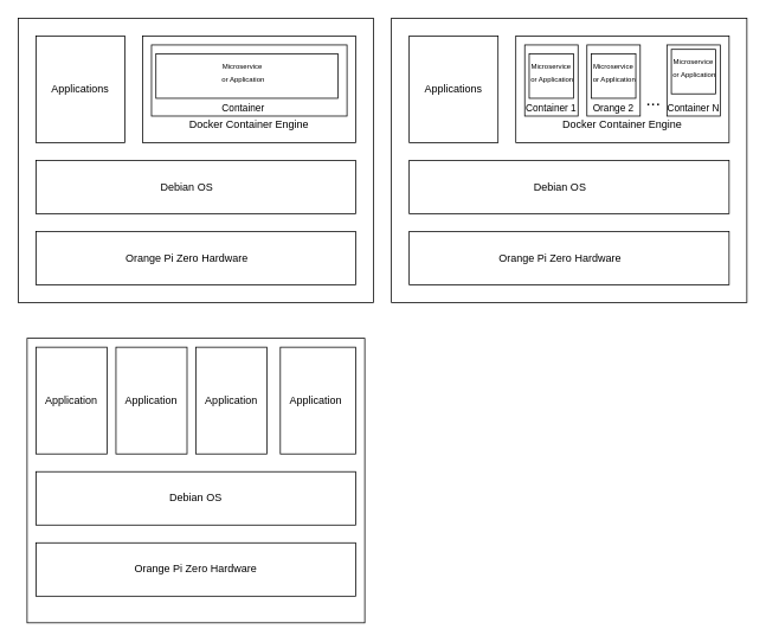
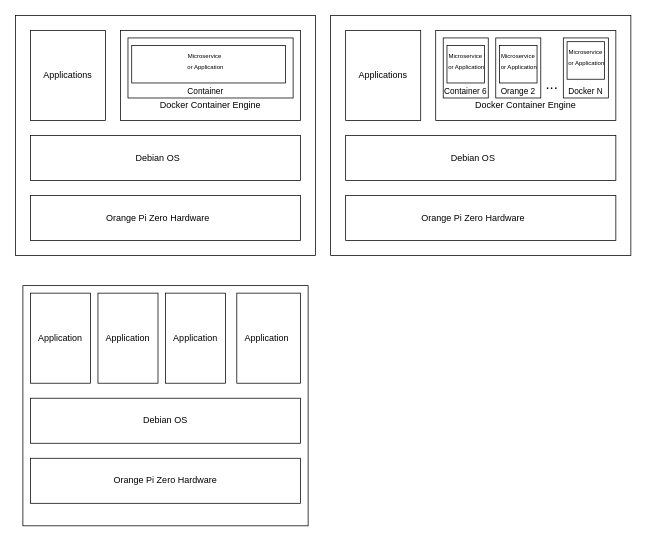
  <mxCell id="0" />
  <mxCell id="1" parent="0" />
  <mxCell id="2" value="" style="rounded=0;whiteSpace=wrap;html=1;" parent="1" vertex="1"><mxGeometry x="20" y="20" width="400" height="320" as="geometry" /></mxCell>
  <mxCell id="3" value="" style="rounded=0;whiteSpace=wrap;html=1;" parent="1" vertex="1"><mxGeometry x="40" y="260" width="360" height="60" as="geometry" /></mxCell>
  <mxCell id="4" value="Orange Pi Zero Hardware" style="text;html=1;strokeColor=none;fillColor=none;align=center;verticalAlign=middle;whiteSpace=wrap;rounded=0;" parent="1" vertex="1"><mxGeometry x="100" y="280" width="220" height="20" as="geometry" /></mxCell>
  <mxCell id="5" value="" style="rounded=0;whiteSpace=wrap;html=1;" parent="1" vertex="1"><mxGeometry x="40" y="180" width="360" height="60" as="geometry" /></mxCell>
  <mxCell id="6" value="Debian OS" style="text;html=1;strokeColor=none;fillColor=none;align=center;verticalAlign=middle;whiteSpace=wrap;rounded=0;" parent="1" vertex="1"><mxGeometry x="110" y="200" width="200" height="20" as="geometry" /></mxCell>
  <mxCell id="7" value="" style="rounded=0;whiteSpace=wrap;html=1;" parent="1" vertex="1"><mxGeometry x="40" y="40" width="100" height="120" as="geometry" /></mxCell>
  <mxCell id="8" value="" style="rounded=0;whiteSpace=wrap;html=1;" parent="1" vertex="1"><mxGeometry x="160" y="40" width="240" height="120" as="geometry" /></mxCell>
  <mxCell id="9" value="Applications" style="text;html=1;strokeColor=none;fillColor=none;align=center;verticalAlign=middle;whiteSpace=wrap;rounded=0;" parent="1" vertex="1"><mxGeometry x="50" y="90" width="80" height="20" as="geometry" /></mxCell>
  <mxCell id="10" value="Docker Container Engine" style="text;html=1;strokeColor=none;fillColor=none;align=center;verticalAlign=middle;whiteSpace=wrap;rounded=0;" parent="1" vertex="1"><mxGeometry x="180" y="130" width="200" height="20" as="geometry" /></mxCell>
  <mxCell id="11" value="" style="rounded=0;whiteSpace=wrap;html=1;" parent="1" vertex="1"><mxGeometry x="170" y="50" width="220" height="80" as="geometry" /></mxCell>
  <mxCell id="12" value="&lt;font style=&quot;font-size: 11px&quot;&gt;Container&amp;nbsp;&lt;/font&gt;" style="text;html=1;strokeColor=none;fillColor=none;align=center;verticalAlign=middle;whiteSpace=wrap;rounded=0;" parent="1" vertex="1"><mxGeometry x="240" y="120" width="70" as="geometry" /></mxCell>
  <mxCell id="13" value="" style="rounded=0;whiteSpace=wrap;html=1;" parent="1" vertex="1"><mxGeometry x="175" y="60" width="205" height="50" as="geometry" /></mxCell>
  <mxCell id="14" value="&lt;font style=&quot;font-size: 8px&quot;&gt;Microservice&lt;br&gt;&amp;nbsp;or Application&lt;/font&gt;" style="text;html=1;strokeColor=none;fillColor=none;align=center;verticalAlign=middle;whiteSpace=wrap;rounded=0;" parent="1" vertex="1"><mxGeometry x="165" y="60" width="215" height="40" as="geometry" /></mxCell>
  <mxCell id="15" value="" style="rounded=0;whiteSpace=wrap;html=1;" parent="1" vertex="1"><mxGeometry x="30" y="380" width="380" height="320" as="geometry" /></mxCell>
  <mxCell id="16" value="" style="rounded=0;whiteSpace=wrap;html=1;" parent="1" vertex="1"><mxGeometry x="40" y="610" width="360" height="60" as="geometry" /></mxCell>
  <mxCell id="17" value="" style="rounded=0;whiteSpace=wrap;html=1;" parent="1" vertex="1"><mxGeometry x="40" y="530" width="360" height="60" as="geometry" /></mxCell>
  <mxCell id="18" value="" style="rounded=0;whiteSpace=wrap;html=1;" parent="1" vertex="1"><mxGeometry x="40" y="390" width="80" height="120" as="geometry" /></mxCell>
  <mxCell id="19" value="Application" style="text;html=1;strokeColor=none;fillColor=none;align=center;verticalAlign=middle;whiteSpace=wrap;rounded=0;" parent="1" vertex="1"><mxGeometry x="40" y="440" width="80" height="20" as="geometry" /></mxCell>
  <mxCell id="20" value="Orange Pi Zero Hardware" style="text;html=1;strokeColor=none;fillColor=none;align=center;verticalAlign=middle;whiteSpace=wrap;rounded=0;" parent="1" vertex="1"><mxGeometry x="110" y="630" width="220" height="20" as="geometry" /></mxCell>
  <mxCell id="21" value="Debian OS" style="text;html=1;strokeColor=none;fillColor=none;align=center;verticalAlign=middle;whiteSpace=wrap;rounded=0;" parent="1" vertex="1"><mxGeometry x="120" y="550" width="200" height="20" as="geometry" /></mxCell>
  <mxCell id="22" value="" style="rounded=0;whiteSpace=wrap;html=1;" parent="1" vertex="1"><mxGeometry x="130" y="390" width="80" height="120" as="geometry" /></mxCell>
  <mxCell id="23" value="Application" style="text;html=1;strokeColor=none;fillColor=none;align=center;verticalAlign=middle;whiteSpace=wrap;rounded=0;" parent="1" vertex="1"><mxGeometry x="130" y="440" width="80" height="20" as="geometry" /></mxCell>
  <mxCell id="24" value="" style="rounded=0;whiteSpace=wrap;html=1;" parent="1" vertex="1"><mxGeometry x="220" y="390" width="80" height="120" as="geometry" /></mxCell>
  <mxCell id="25" value="Application" style="text;html=1;strokeColor=none;fillColor=none;align=center;verticalAlign=middle;whiteSpace=wrap;rounded=0;" parent="1" vertex="1"><mxGeometry x="220" y="440" width="80" height="20" as="geometry" /></mxCell>
  <mxCell id="26" value="" style="rounded=0;whiteSpace=wrap;html=1;" parent="1" vertex="1"><mxGeometry x="315" y="390" width="85" height="120" as="geometry" /></mxCell>
  <mxCell id="27" value="Application" style="text;html=1;strokeColor=none;fillColor=none;align=center;verticalAlign=middle;whiteSpace=wrap;rounded=0;" parent="1" vertex="1"><mxGeometry x="315" y="440" width="80" height="20" as="geometry" /></mxCell>
  <mxCell id="28" value="" style="rounded=0;whiteSpace=wrap;html=1;" parent="1" vertex="1"><mxGeometry x="440" y="20" width="400" height="320" as="geometry" /></mxCell>
  <mxCell id="29" value="" style="rounded=0;whiteSpace=wrap;html=1;" parent="1" vertex="1"><mxGeometry x="460" y="260" width="360" height="60" as="geometry" /></mxCell>
  <mxCell id="30" value="Orange Pi Zero Hardware" style="text;html=1;strokeColor=none;fillColor=none;align=center;verticalAlign=middle;whiteSpace=wrap;rounded=0;" parent="1" vertex="1"><mxGeometry x="520" y="280" width="220" height="20" as="geometry" /></mxCell>
  <mxCell id="31" value="" style="rounded=0;whiteSpace=wrap;html=1;" parent="1" vertex="1"><mxGeometry x="460" y="180" width="360" height="60" as="geometry" /></mxCell>
  <mxCell id="32" value="Debian OS" style="text;html=1;strokeColor=none;fillColor=none;align=center;verticalAlign=middle;whiteSpace=wrap;rounded=0;" parent="1" vertex="1"><mxGeometry x="530" y="200" width="200" height="20" as="geometry" /></mxCell>
  <mxCell id="33" value="" style="rounded=0;whiteSpace=wrap;html=1;" parent="1" vertex="1"><mxGeometry x="460" y="40" width="100" height="120" as="geometry" /></mxCell>
  <mxCell id="34" value="" style="rounded=0;whiteSpace=wrap;html=1;" parent="1" vertex="1"><mxGeometry x="580" y="40" width="240" height="120" as="geometry" /></mxCell>
  <mxCell id="35" value="Applications" style="text;html=1;strokeColor=none;fillColor=none;align=center;verticalAlign=middle;whiteSpace=wrap;rounded=0;" parent="1" vertex="1"><mxGeometry x="470" y="90" width="80" height="20" as="geometry" /></mxCell>
  <mxCell id="36" value="Docker Container Engine" style="text;html=1;strokeColor=none;fillColor=none;align=center;verticalAlign=middle;whiteSpace=wrap;rounded=0;" parent="1" vertex="1"><mxGeometry x="600" y="130" width="200" height="20" as="geometry" /></mxCell>
  <mxCell id="37" value="" style="rounded=0;whiteSpace=wrap;html=1;" parent="1" vertex="1"><mxGeometry x="750" y="50" width="60" height="80" as="geometry" /></mxCell>
  <mxCell id="38" value="" style="rounded=0;whiteSpace=wrap;html=1;" parent="1" vertex="1"><mxGeometry x="590" y="50" width="60" height="80" as="geometry" /></mxCell>
  <mxCell id="39" value="" style="rounded=0;whiteSpace=wrap;html=1;" parent="1" vertex="1"><mxGeometry x="660" y="50" width="60" height="80" as="geometry" /></mxCell>
- <mxCell id="40" value="&lt;font style=&quot;font-size: 11px&quot;&gt;Container 1&lt;/font&gt;" style="text;html=1;strokeColor=none;fillColor=none;align=center;verticalAlign=middle;whiteSpace=wrap;rounded=0;" parent="1" vertex="1"><mxGeometry x="585" y="120" width="70" as="geometry" /></mxCell>
+ <mxCell id="40" value="&lt;font style=&quot;font-size: 11px&quot;&gt;Container 6&lt;/font&gt;" style="text;html=1;strokeColor=none;fillColor=none;align=center;verticalAlign=middle;whiteSpace=wrap;rounded=0;" parent="1" vertex="1"><mxGeometry x="585" y="120" width="70" as="geometry" /></mxCell>
  <mxCell id="41" value="&lt;font style=&quot;font-size: 11px&quot;&gt;Orange 2&lt;/font&gt;" style="text;html=1;strokeColor=none;fillColor=none;align=center;verticalAlign=middle;whiteSpace=wrap;rounded=0;" parent="1" vertex="1"><mxGeometry x="655" y="120" width="70" as="geometry" /></mxCell>
- <mxCell id="42" value="&lt;font style=&quot;font-size: 11px&quot;&gt;Container N&lt;/font&gt;" style="text;html=1;strokeColor=none;fillColor=none;align=center;verticalAlign=middle;whiteSpace=wrap;rounded=0;" parent="1" vertex="1"><mxGeometry x="745" y="120" width="70" as="geometry" /></mxCell>
+ <mxCell id="42" value="&lt;font style=&quot;font-size: 11px&quot;&gt;Docker N&lt;/font&gt;" style="text;html=1;strokeColor=none;fillColor=none;align=center;verticalAlign=middle;whiteSpace=wrap;rounded=0;" parent="1" vertex="1"><mxGeometry x="745" y="120" width="70" as="geometry" /></mxCell>
  <mxCell id="43" value="&lt;font style=&quot;font-size: 20px&quot;&gt;...&lt;/font&gt;" style="text;html=1;strokeColor=none;fillColor=none;align=center;verticalAlign=middle;whiteSpace=wrap;rounded=0;" parent="1" vertex="1"><mxGeometry x="710" y="100" width="50" height="20" as="geometry" /></mxCell>
  <mxCell id="44" value="" style="rounded=0;whiteSpace=wrap;html=1;" parent="1" vertex="1"><mxGeometry x="595" y="60" width="50" height="50" as="geometry" /></mxCell>
  <mxCell id="45" value="&lt;font style=&quot;font-size: 8px&quot;&gt;Microservice&lt;br&gt;&amp;nbsp;or Application&lt;/font&gt;" style="text;html=1;strokeColor=none;fillColor=none;align=center;verticalAlign=middle;whiteSpace=wrap;rounded=0;" parent="1" vertex="1"><mxGeometry x="585" y="60" width="70" height="40" as="geometry" /></mxCell>
  <mxCell id="46" value="" style="rounded=0;whiteSpace=wrap;html=1;" parent="1" vertex="1"><mxGeometry x="665" y="60" width="50" height="50" as="geometry" /></mxCell>
  <mxCell id="47" value="&lt;font style=&quot;font-size: 8px&quot;&gt;Microservice&lt;br&gt;&amp;nbsp;or Application&lt;/font&gt;" style="text;html=1;strokeColor=none;fillColor=none;align=center;verticalAlign=middle;whiteSpace=wrap;rounded=0;" parent="1" vertex="1"><mxGeometry x="655" y="60" width="70" height="40" as="geometry" /></mxCell>
  <mxCell id="48" value="" style="rounded=0;whiteSpace=wrap;html=1;" parent="1" vertex="1"><mxGeometry x="755" y="55" width="50" height="50" as="geometry" /></mxCell>
  <mxCell id="49" value="&lt;font style=&quot;font-size: 8px&quot;&gt;Microservice&lt;br&gt;&amp;nbsp;or Application&lt;/font&gt;" style="text;html=1;strokeColor=none;fillColor=none;align=center;verticalAlign=middle;whiteSpace=wrap;rounded=0;" parent="1" vertex="1"><mxGeometry x="745" y="55" width="70" height="40" as="geometry" /></mxCell>
